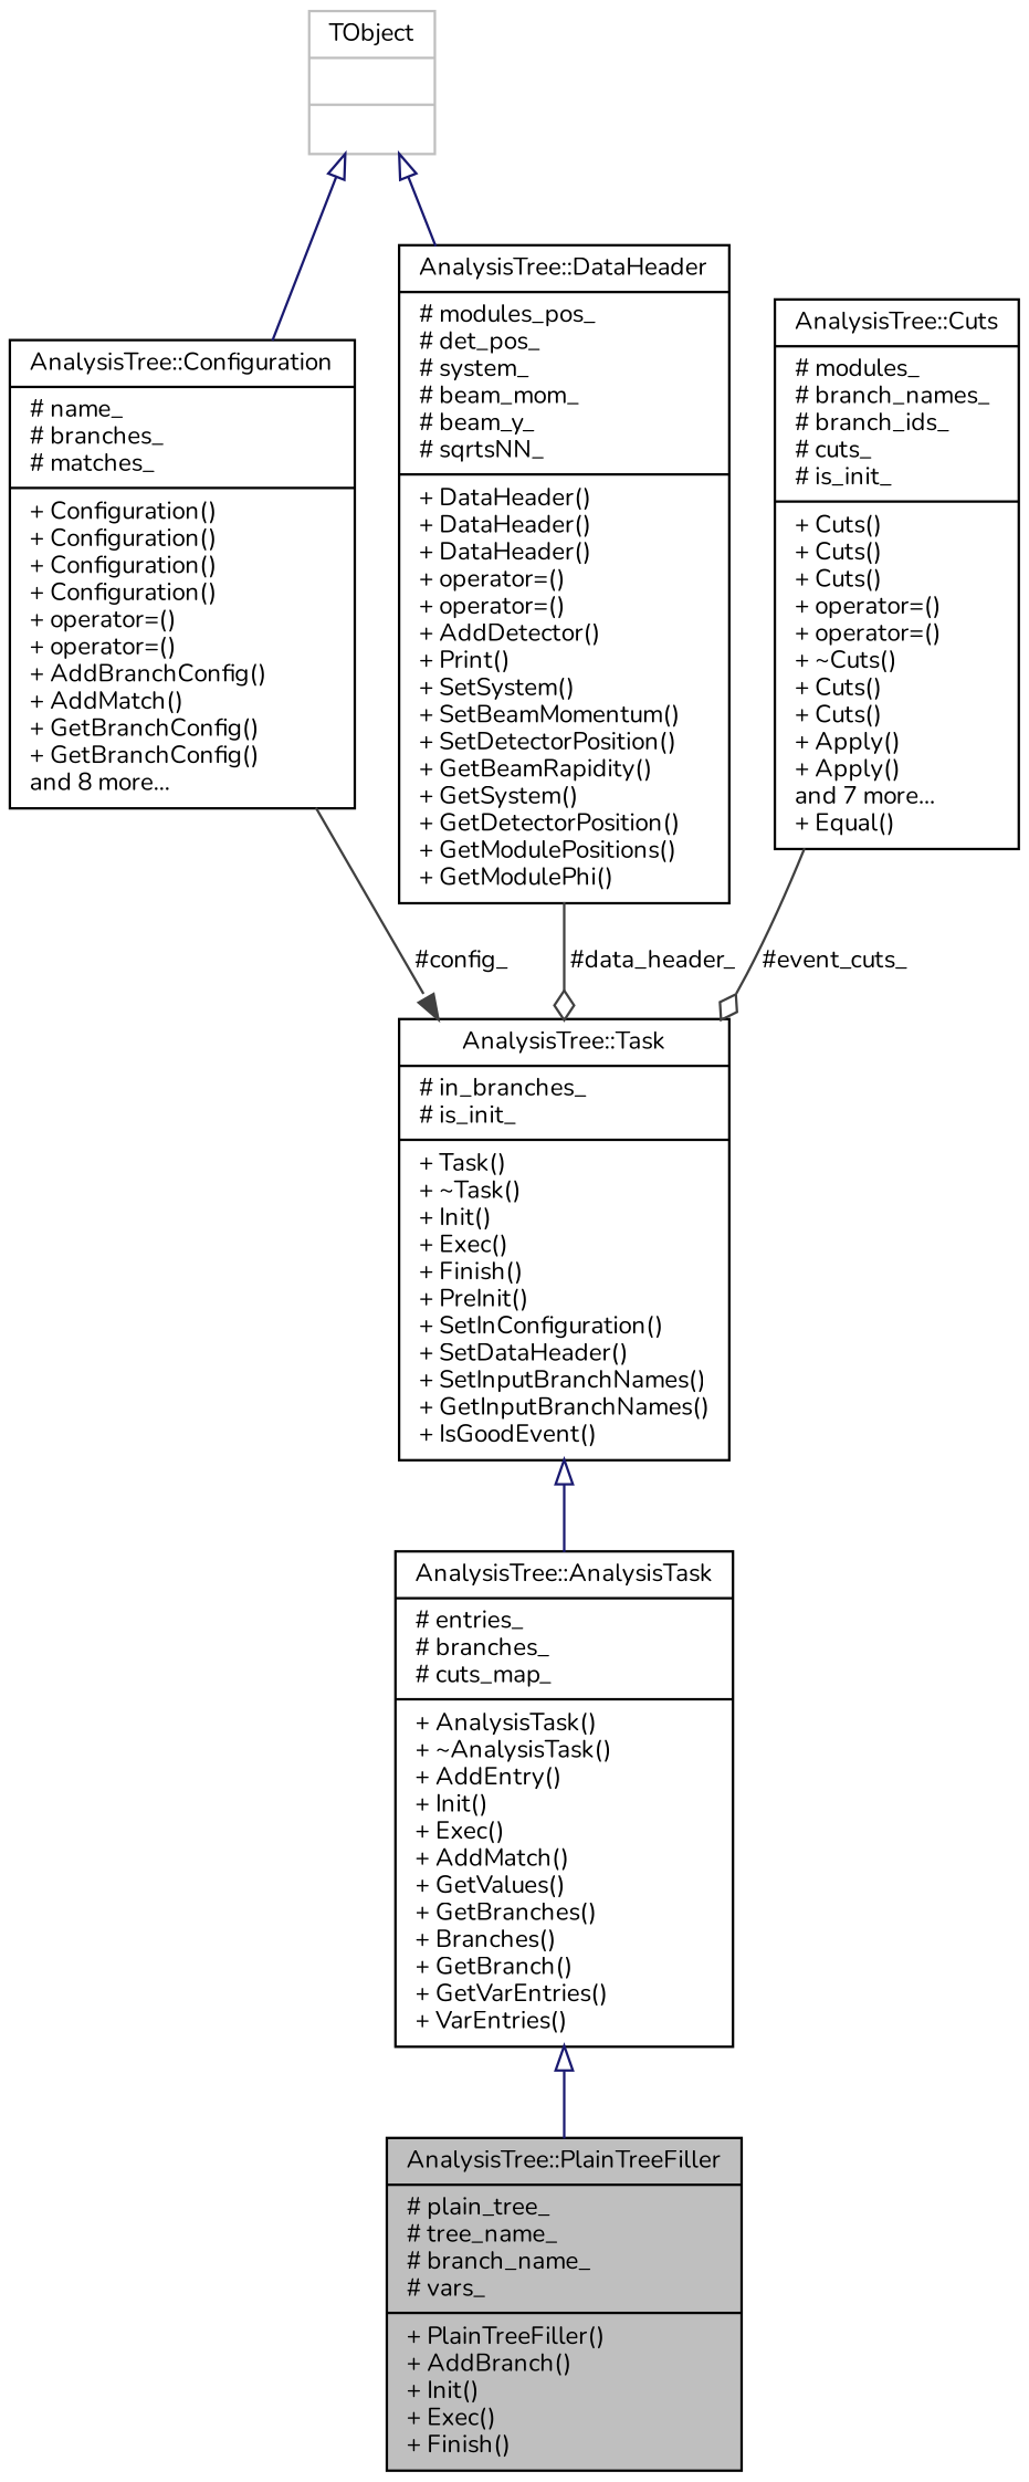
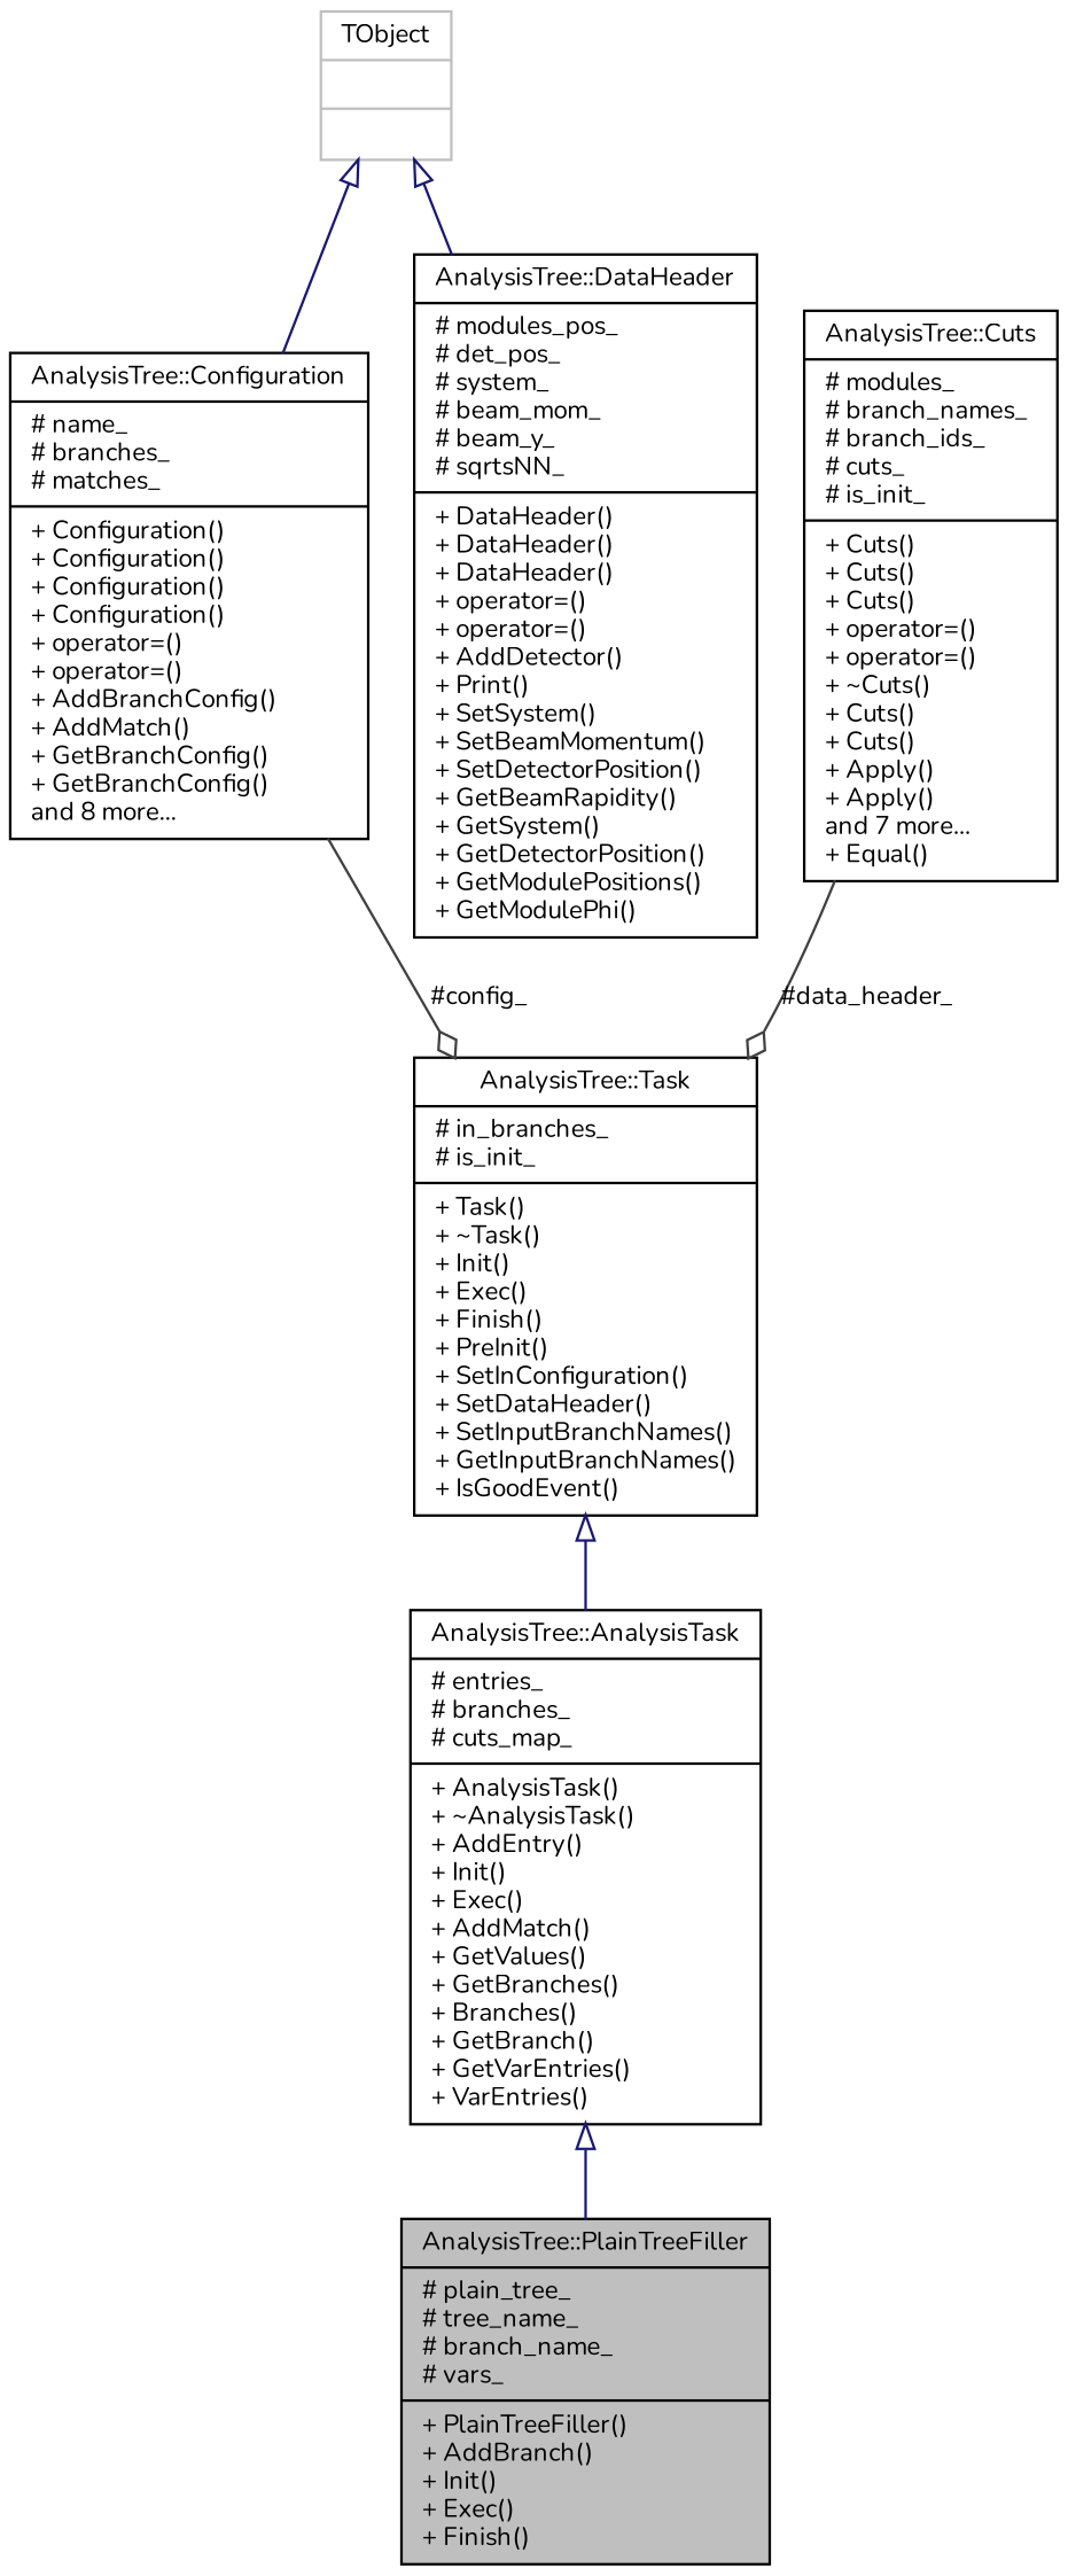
  digraph {
    fontname=Nunito
    node [color=black fillcolor=white fontname=Nunito fontsize=10 shape=record style=filled]
    edge [arrowtail=onormal color=midnightblue dir=back fontname=Nunito fontsize=10 labelfontname=Helvetica labelfontsize=10 style=solid]
    n1 [fillcolor=grey75 fontcolor=black height=0.2 label="{AnalysisTree::PlainTreeFiller\n|# plain_tree_\l# tree_name_\l# branch_name_\l# vars_\l|+ PlainTreeFiller()\l+ AddBranch()\l+ Init()\l+ Exec()\l+ Finish()\l}" width=0.4]
    n2 [height=0.2 label="{AnalysisTree::AnalysisTask\n|# entries_\l# branches_\l# cuts_map_\l|+ AnalysisTask()\l+ ~AnalysisTask()\l+ AddEntry()\l+ Init()\l+ Exec()\l+ AddMatch()\l+ GetValues()\l+ GetBranches()\l+ Branches()\l+ GetBranch()\l+ GetVarEntries()\l+ VarEntries()\l}" width=0.4]
    n3 [height=0.2 label="{AnalysisTree::Task\n|# in_branches_\l# is_init_\l|+ Task()\l+ ~Task()\l+ Init()\l+ Exec()\l+ Finish()\l+ PreInit()\l+ SetInConfiguration()\l+ SetDataHeader()\l+ SetInputBranchNames()\l+ GetInputBranchNames()\l+ IsGoodEvent()\l}" width=0.4]
    n4 [height=0.2 label="{AnalysisTree::Configuration\n|# name_\l# branches_\l# matches_\l|+ Configuration()\l+ Configuration()\l+ Configuration()\l+ Configuration()\l+ operator=()\l+ operator=()\l+ AddBranchConfig()\l+ AddMatch()\l+ GetBranchConfig()\l+ GetBranchConfig()\land 8 more...\l}" width=0.4]
    n5 [color=grey75 height=0.2 label="{TObject\n||}" width=0.4]
    n6 [height=0.2 label="{AnalysisTree::DataHeader\n|# modules_pos_\l# det_pos_\l# system_\l# beam_mom_\l# beam_y_\l# sqrtsNN_\l|+ DataHeader()\l+ DataHeader()\l+ DataHeader()\l+ operator=()\l+ operator=()\l+ AddDetector()\l+ Print()\l+ SetSystem()\l+ SetBeamMomentum()\l+ SetDetectorPosition()\l+ GetBeamRapidity()\l+ GetSystem()\l+ GetDetectorPosition()\l+ GetModulePositions()\l+ GetModulePhi()\l}" width=0.4]
    n7 [height=0.2 label="{AnalysisTree::Cuts\n|# modules_\l# branch_names_\l# branch_ids_\l# cuts_\l# is_init_\l|+ Cuts()\l+ Cuts()\l+ Cuts()\l+ operator=()\l+ operator=()\l+ ~Cuts()\l+ Cuts()\l+ Cuts()\l+ Apply()\l+ Apply()\land 7 more...\l+ Equal()\l}" width=0.4]
    n2 -> n1
    n3 -> n2
-   n4 -> n3 [arrowhead=normal color=grey25 label=" #config_" arrowtail="" dir=""]
+   n4 -> n3 [arrowhead=odiamond color=grey25 label=" #config_" arrowtail="" dir=""]
    n5 -> n4
    n5 -> n6
-   n6 -> n3 [arrowhead=odiamond color=grey25 label=" #data_header_" arrowtail="" dir=""]
-   n7 -> n3 [arrowhead=odiamond color=grey25 label=" #event_cuts_" arrowtail="" dir=""]
+   n7 -> n3 [arrowhead=odiamond color=grey25 label=" #data_header_" arrowtail="" dir=""]
  }
